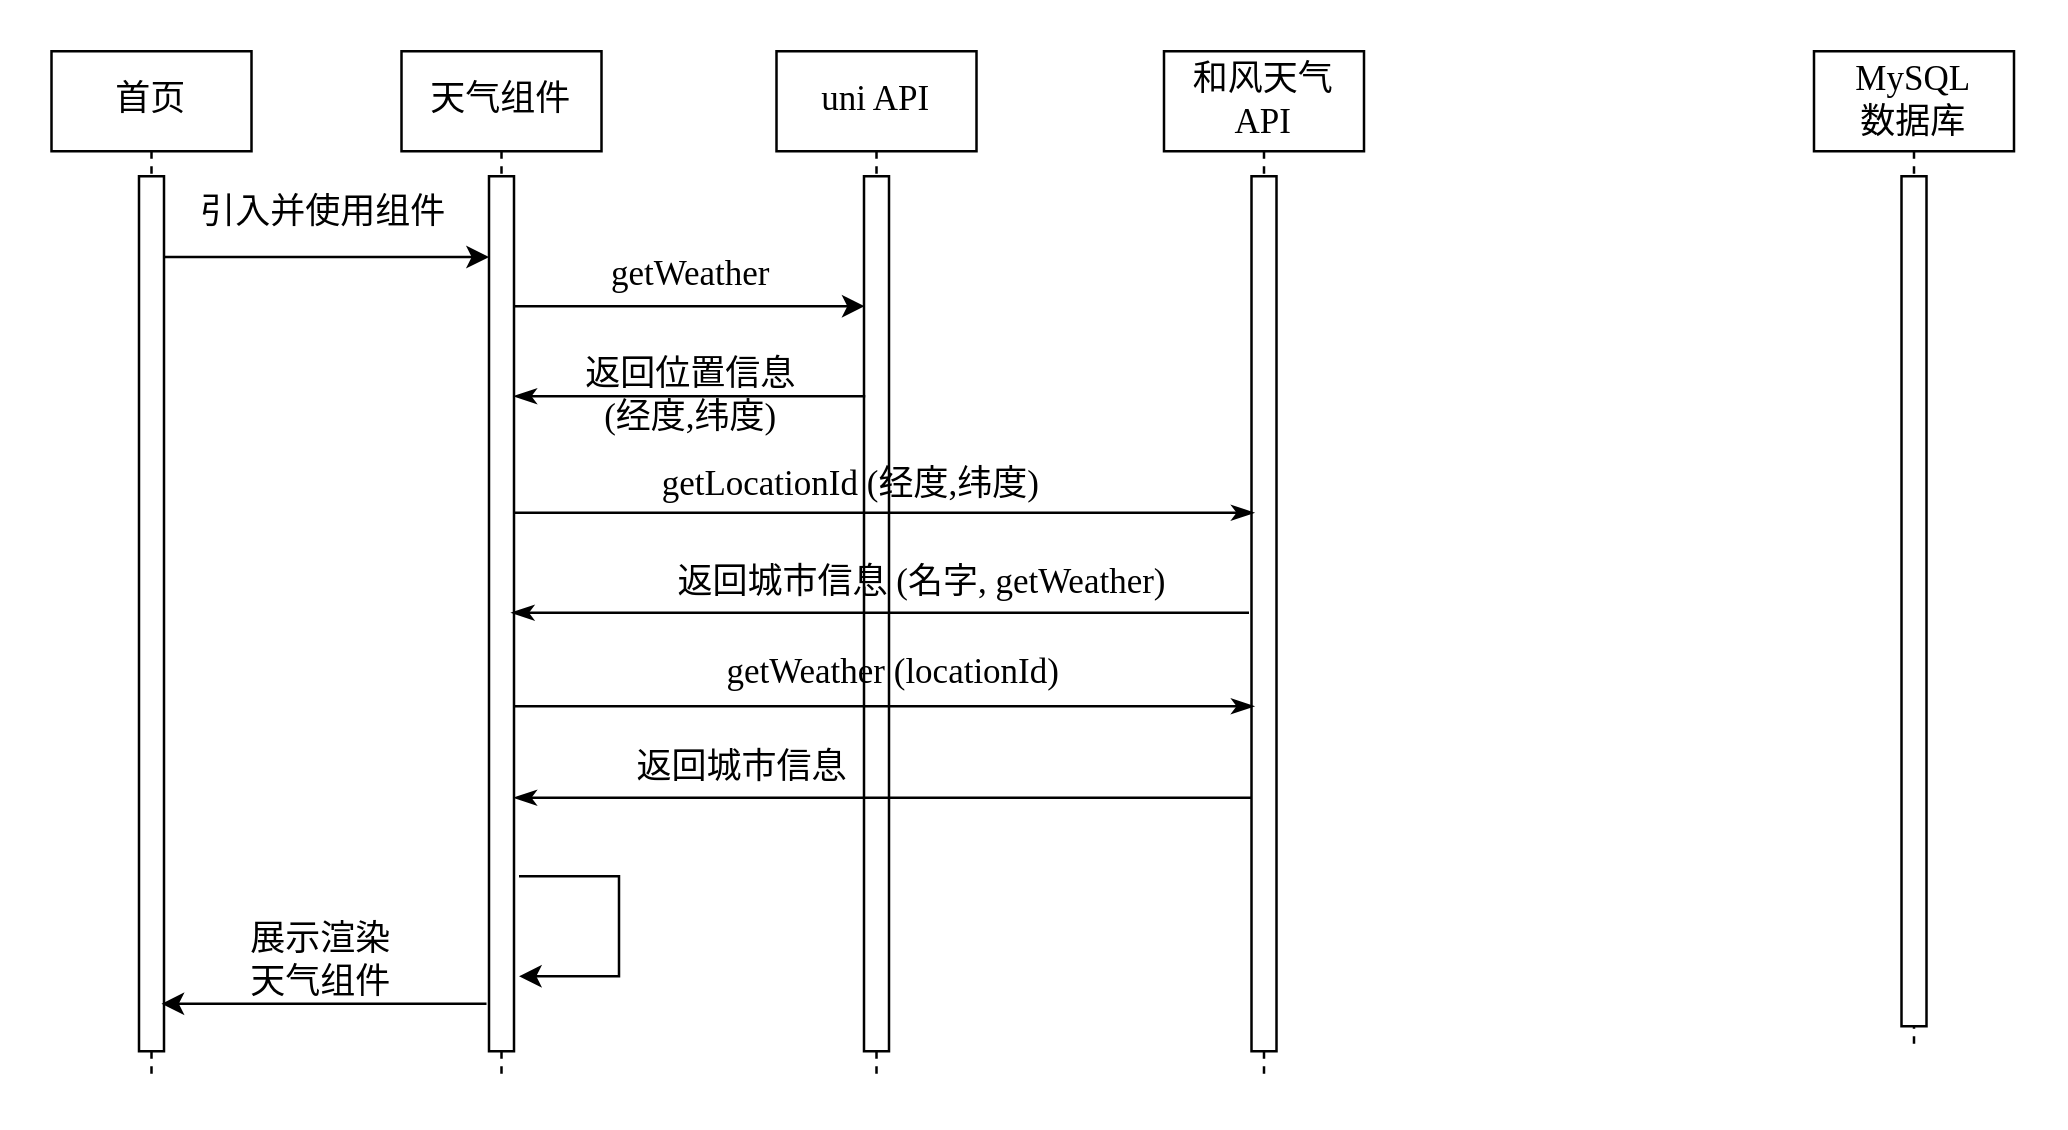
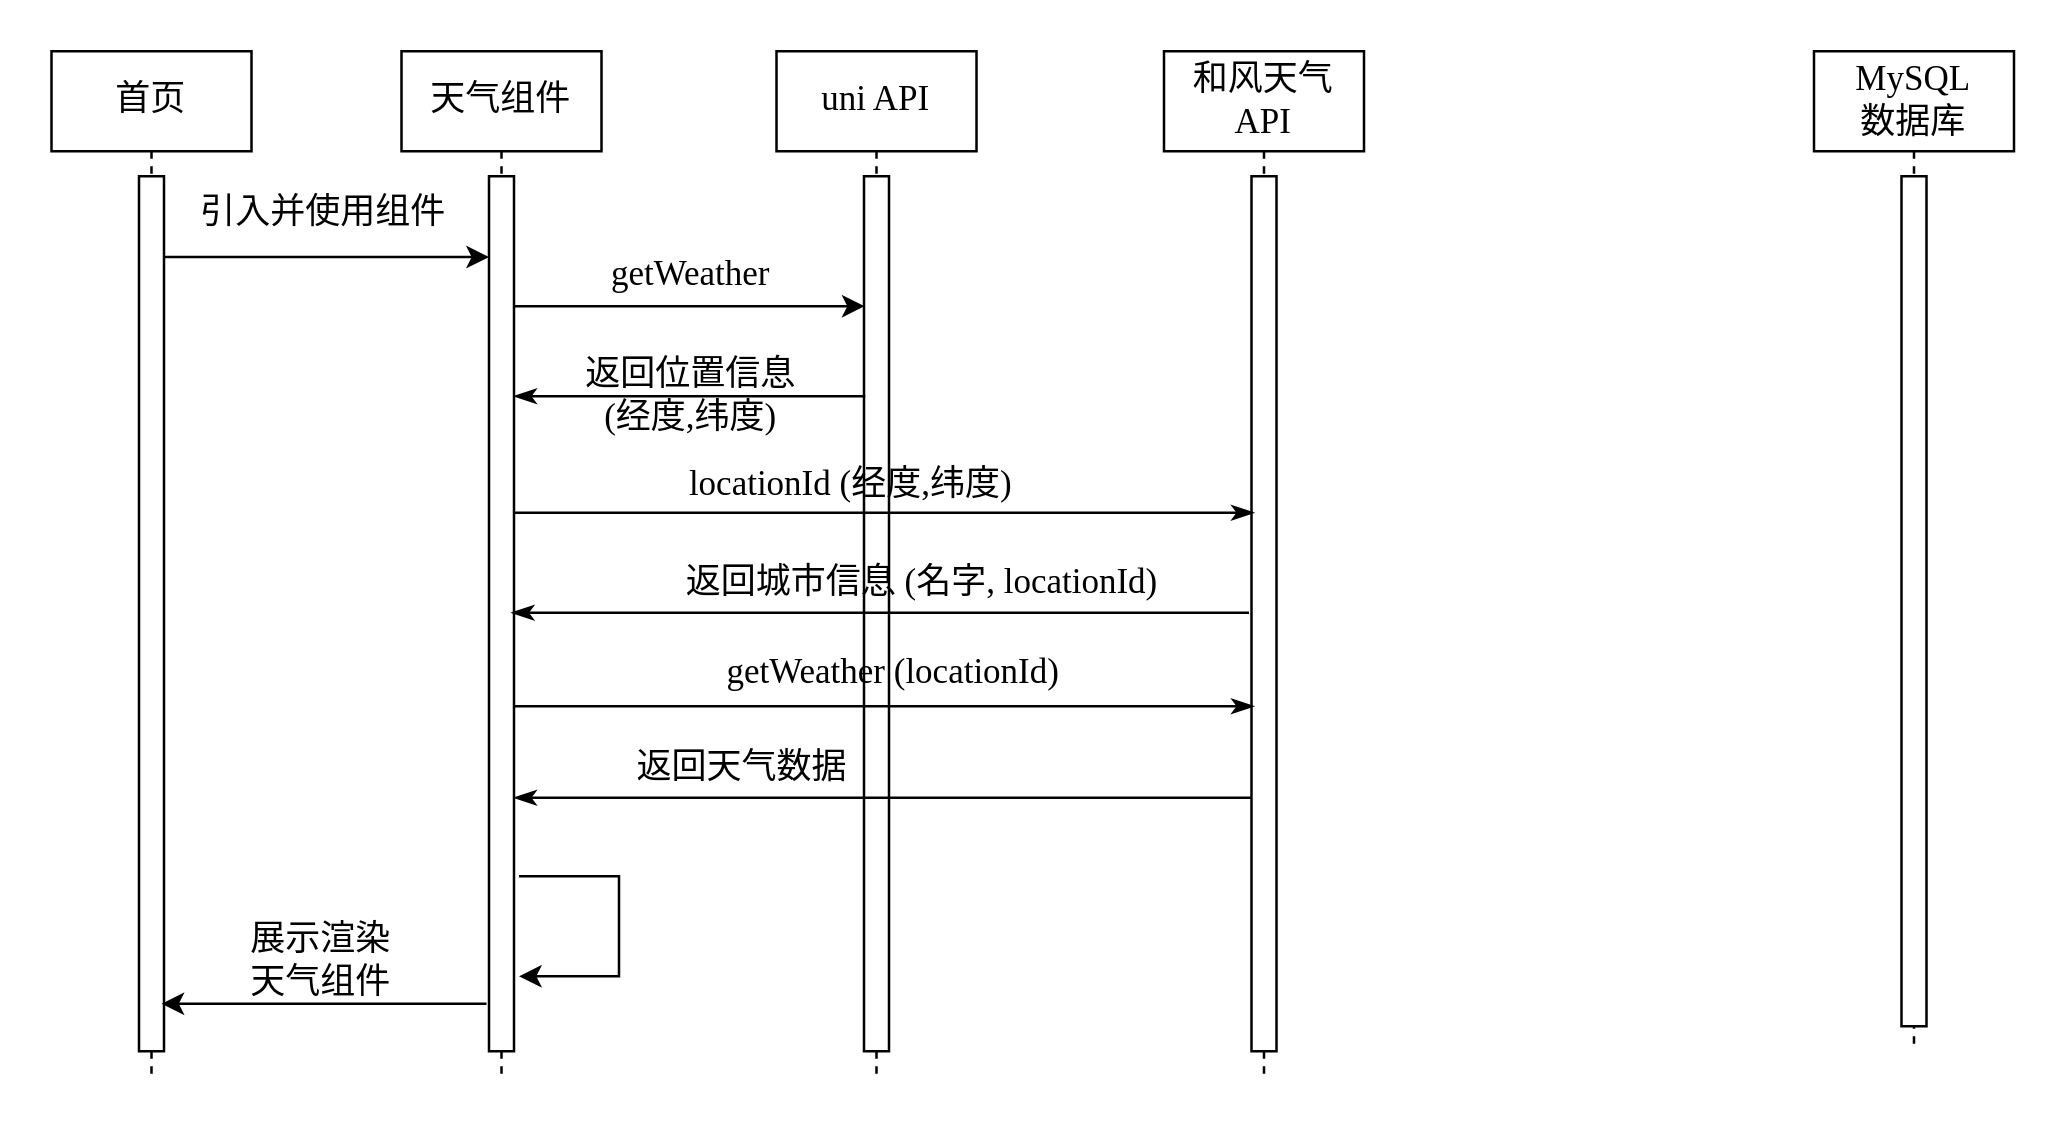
  <mxCell id="0" />
  <mxCell id="1" parent="0" />
  <mxCell id="2" value="首页" style="shape=umlLifeline;perimeter=lifelinePerimeter;whiteSpace=wrap;html=1;container=1;dropTarget=0;collapsible=0;recursiveResize=0;outlineConnect=0;portConstraint=eastwest;newEdgeStyle={&quot;curved&quot;:0,&quot;rounded&quot;:0};fontFamily=宋体;fontSize=14;" parent="1" vertex="1"><mxGeometry x="20" y="20" width="80" height="410" as="geometry" /></mxCell>
  <mxCell id="3" value="" style="html=1;points=[[0,0,0,0,5],[0,1,0,0,-5],[1,0,0,0,5],[1,1,0,0,-5]];perimeter=orthogonalPerimeter;outlineConnect=0;targetShapes=umlLifeline;portConstraint=eastwest;newEdgeStyle={&quot;curved&quot;:0,&quot;rounded&quot;:0};fontFamily=宋体;fontSize=14;" parent="2" vertex="1"><mxGeometry x="35" y="50" width="10" height="350" as="geometry" /></mxCell>
  <mxCell id="4" value="天气组件" style="shape=umlLifeline;perimeter=lifelinePerimeter;whiteSpace=wrap;html=1;container=1;dropTarget=0;collapsible=0;recursiveResize=0;outlineConnect=0;portConstraint=eastwest;newEdgeStyle={&quot;curved&quot;:0,&quot;rounded&quot;:0};fontFamily=宋体;fontSize=14;" parent="1" vertex="1"><mxGeometry x="160" y="20" width="80" height="410" as="geometry" /></mxCell>
  <mxCell id="5" value="" style="html=1;points=[[0,0,0,0,5],[0,1,0,0,-5],[1,0,0,0,5],[1,1,0,0,-5]];perimeter=orthogonalPerimeter;outlineConnect=0;targetShapes=umlLifeline;portConstraint=eastwest;newEdgeStyle={&quot;curved&quot;:0,&quot;rounded&quot;:0};fontFamily=宋体;fontSize=14;" parent="4" vertex="1"><mxGeometry x="35" y="50" width="10" height="350" as="geometry" /></mxCell>
  <mxCell id="6" value="uni API" style="shape=umlLifeline;perimeter=lifelinePerimeter;whiteSpace=wrap;html=1;container=1;dropTarget=0;collapsible=0;recursiveResize=0;outlineConnect=0;portConstraint=eastwest;newEdgeStyle={&quot;curved&quot;:0,&quot;rounded&quot;:0};fontFamily=宋体;fontSize=14;" parent="1" vertex="1"><mxGeometry x="310" y="20" width="80" height="410" as="geometry" /></mxCell>
  <mxCell id="7" value="" style="html=1;points=[[0,0,0,0,5],[0,1,0,0,-5],[1,0,0,0,5],[1,1,0,0,-5]];perimeter=orthogonalPerimeter;outlineConnect=0;targetShapes=umlLifeline;portConstraint=eastwest;newEdgeStyle={&quot;curved&quot;:0,&quot;rounded&quot;:0};fontFamily=宋体;fontSize=14;" parent="6" vertex="1"><mxGeometry x="35" y="50" width="10" height="350" as="geometry" /></mxCell>
  <mxCell id="8" value="和风天气API" style="shape=umlLifeline;perimeter=lifelinePerimeter;whiteSpace=wrap;html=1;container=1;dropTarget=0;collapsible=0;recursiveResize=0;outlineConnect=0;portConstraint=eastwest;newEdgeStyle={&quot;curved&quot;:0,&quot;rounded&quot;:0};fontFamily=宋体;fontSize=14;" parent="1" vertex="1"><mxGeometry x="465" y="20" width="80" height="410" as="geometry" /></mxCell>
  <mxCell id="9" value="" style="html=1;points=[[0,0,0,0,5],[0,1,0,0,-5],[1,0,0,0,5],[1,1,0,0,-5]];perimeter=orthogonalPerimeter;outlineConnect=0;targetShapes=umlLifeline;portConstraint=eastwest;newEdgeStyle={&quot;curved&quot;:0,&quot;rounded&quot;:0};fontFamily=宋体;fontSize=14;" parent="8" vertex="1"><mxGeometry x="35" y="50" width="10" height="350" as="geometry" /></mxCell>
  <mxCell id="10" value="" style="group" parent="1" vertex="1" connectable="0"><mxGeometry x="65" y="72.31" width="130" height="30" as="geometry" /></mxCell>
  <mxCell id="11" value="" style="endArrow=classic;html=1;rounded=0;fontSize=14;fontFamily=宋体;" parent="10" edge="1"><mxGeometry width="50" height="50" relative="1" as="geometry"><mxPoint y="30" as="sourcePoint" /><mxPoint x="130" y="30" as="targetPoint" /></mxGeometry></mxCell>
  <mxCell id="12" value="&lt;div&gt;引入并使用组件&lt;/div&gt;" style="text;html=1;align=center;verticalAlign=middle;whiteSpace=wrap;rounded=0;fontSize=14;fontFamily=宋体;" parent="10" vertex="1"><mxGeometry x="9" width="110" height="26" as="geometry" /></mxCell>
  <mxCell id="13" value="MySQL&lt;div&gt;数据库&lt;/div&gt;" style="shape=umlLifeline;perimeter=lifelinePerimeter;whiteSpace=wrap;html=1;container=1;dropTarget=0;collapsible=0;recursiveResize=0;outlineConnect=0;portConstraint=eastwest;newEdgeStyle={&quot;curved&quot;:0,&quot;rounded&quot;:0};fontFamily=宋体;fontSize=14;" parent="1" vertex="1"><mxGeometry x="725" y="20" width="80" height="400" as="geometry" /></mxCell>
  <mxCell id="14" value="" style="html=1;points=[[0,0,0,0,5],[0,1,0,0,-5],[1,0,0,0,5],[1,1,0,0,-5]];perimeter=orthogonalPerimeter;outlineConnect=0;targetShapes=umlLifeline;portConstraint=eastwest;newEdgeStyle={&quot;curved&quot;:0,&quot;rounded&quot;:0};fontFamily=宋体;fontSize=14;" parent="13" vertex="1"><mxGeometry x="35" y="50" width="10" height="340" as="geometry" /></mxCell>
  <mxCell id="15" value="" style="group" parent="1" vertex="1" connectable="0"><mxGeometry x="204.75" y="90" width="140.5" height="55" as="geometry" /></mxCell>
  <mxCell id="16" value="" style="endArrow=classic;html=1;rounded=0;fontSize=14;fontFamily=宋体;" parent="15" edge="1"><mxGeometry width="50" height="50" relative="1" as="geometry"><mxPoint y="32" as="sourcePoint" /><mxPoint x="140.5" y="32" as="targetPoint" /></mxGeometry></mxCell>
  <mxCell id="17" value="getWeather" style="text;html=1;align=center;verticalAlign=middle;whiteSpace=wrap;rounded=0;fontSize=14;fontFamily=宋体;" parent="15" vertex="1"><mxGeometry x="16.25" y="7" width="110" height="26" as="geometry" /></mxCell>
  <mxCell id="18" value="" style="endArrow=classic;html=1;rounded=0;" parent="1" edge="1"><mxGeometry width="50" height="50" relative="1" as="geometry"><mxPoint x="207" y="350" as="sourcePoint" /><mxPoint x="207" y="390" as="targetPoint" /><Array as="points"><mxPoint x="247" y="350" /><mxPoint x="247" y="390" /><mxPoint x="227" y="390" /></Array></mxGeometry></mxCell>
  <mxCell id="19" value="" style="endArrow=none;html=1;rounded=0;startArrow=classicThin;startFill=1;endFill=1;" parent="1" edge="1"><mxGeometry width="50" height="50" relative="1" as="geometry"><mxPoint x="501" y="204.58" as="sourcePoint" /><mxPoint x="204.75" y="204.58" as="targetPoint" /></mxGeometry></mxCell>
  <mxCell id="20" value="" style="group" vertex="1" connectable="0" parent="1"><mxGeometry x="205" y="126" width="140.5" height="55" as="geometry" /></mxCell>
  <mxCell id="21" value="" style="endArrow=none;html=1;rounded=0;fontSize=14;fontFamily=宋体;startArrow=classicThin;startFill=1;" edge="1" parent="20"><mxGeometry width="50" height="50" relative="1" as="geometry"><mxPoint y="32" as="sourcePoint" /><mxPoint x="140.5" y="32" as="targetPoint" /></mxGeometry></mxCell>
  <mxCell id="22" value="返回位置信息&lt;div&gt;(经度,纬度)&lt;/div&gt;" style="text;html=1;align=center;verticalAlign=middle;whiteSpace=wrap;rounded=0;fontSize=14;fontFamily=宋体;" vertex="1" parent="20"><mxGeometry x="16.25" y="19" width="110" height="26" as="geometry" /></mxCell>
  <mxCell id="23" value="getWeather&amp;nbsp;&lt;span style=&quot;background-color: transparent; color: light-dark(rgb(0, 0, 0), rgb(255, 255, 255));&quot;&gt;(locationId)&lt;/span&gt;" style="text;html=1;align=center;verticalAlign=middle;whiteSpace=wrap;rounded=0;fontSize=14;fontFamily=宋体;" vertex="1" parent="1"><mxGeometry x="257" y="256" width="199.75" height="26" as="geometry" /></mxCell>
  <mxCell id="24" value="" style="endArrow=classicThin;html=1;rounded=0;startArrow=none;startFill=0;endFill=1;" edge="1" parent="1"><mxGeometry width="50" height="50" relative="1" as="geometry"><mxPoint x="499" y="244.58" as="sourcePoint" /><mxPoint x="204" y="244.58" as="targetPoint" /></mxGeometry></mxCell>
- <mxCell id="25" value="返回城市信息 (名字, getWeather)" style="text;html=1;align=center;verticalAlign=middle;whiteSpace=wrap;rounded=0;fontSize=14;fontFamily=宋体;" vertex="1" parent="1"><mxGeometry x="247" y="220" width="243" height="26" as="geometry" /></mxCell>
- <mxCell id="26" value="getLocationId&amp;nbsp;&lt;span style=&quot;background-color: transparent; color: light-dark(rgb(0, 0, 0), rgb(255, 255, 255));&quot;&gt;(经度,纬度)&lt;/span&gt;" style="text;html=1;align=center;verticalAlign=middle;whiteSpace=wrap;rounded=0;fontSize=14;fontFamily=宋体;" vertex="1" parent="1"><mxGeometry x="240" y="181" width="199.75" height="26" as="geometry" /></mxCell>
+ <mxCell id="25" value="返回城市信息 (名字, locationId)" style="text;html=1;align=center;verticalAlign=middle;whiteSpace=wrap;rounded=0;fontSize=14;fontFamily=宋体;" vertex="1" parent="1"><mxGeometry x="247" y="220" width="243" height="26" as="geometry" /></mxCell>
+ <mxCell id="26" value="locationId&amp;nbsp;&lt;span style=&quot;background-color: transparent; color: light-dark(rgb(0, 0, 0), rgb(255, 255, 255));&quot;&gt;(经度,纬度)&lt;/span&gt;" style="text;html=1;align=center;verticalAlign=middle;whiteSpace=wrap;rounded=0;fontSize=14;fontFamily=宋体;" vertex="1" parent="1"><mxGeometry x="240" y="181" width="199.75" height="26" as="geometry" /></mxCell>
  <mxCell id="27" value="" style="endArrow=none;html=1;rounded=0;startArrow=classicThin;startFill=1;endFill=1;" edge="1" parent="1"><mxGeometry width="50" height="50" relative="1" as="geometry"><mxPoint x="501" y="282" as="sourcePoint" /><mxPoint x="204.75" y="282" as="targetPoint" /></mxGeometry></mxCell>
  <mxCell id="28" value="" style="endArrow=classicThin;html=1;rounded=0;startArrow=none;startFill=0;endFill=1;" edge="1" parent="1"><mxGeometry width="50" height="50" relative="1" as="geometry"><mxPoint x="500" y="318.58" as="sourcePoint" /><mxPoint x="205" y="318.58" as="targetPoint" /></mxGeometry></mxCell>
- <mxCell id="29" value="返回城市信息" style="text;html=1;align=center;verticalAlign=middle;whiteSpace=wrap;rounded=0;fontSize=14;fontFamily=宋体;" vertex="1" parent="1"><mxGeometry x="240" y="294" width="113" height="26" as="geometry" /></mxCell>
+ <mxCell id="29" value="返回天气数据" style="text;html=1;align=center;verticalAlign=middle;whiteSpace=wrap;rounded=0;fontSize=14;fontFamily=宋体;" vertex="1" parent="1"><mxGeometry x="240" y="294" width="113" height="26" as="geometry" /></mxCell>
  <mxCell id="30" value="" style="group" vertex="1" connectable="0" parent="1"><mxGeometry x="64" y="371" width="130" height="30" as="geometry" /></mxCell>
  <mxCell id="31" value="" style="endArrow=none;html=1;rounded=0;fontSize=14;fontFamily=宋体;startArrow=classic;startFill=1;" edge="1" parent="30"><mxGeometry width="50" height="50" relative="1" as="geometry"><mxPoint y="30" as="sourcePoint" /><mxPoint x="130" y="30" as="targetPoint" /></mxGeometry></mxCell>
  <mxCell id="32" value="&lt;div&gt;展示渲染&lt;/div&gt;&lt;div&gt;天气组件&lt;/div&gt;" style="text;html=1;align=center;verticalAlign=middle;whiteSpace=wrap;rounded=0;fontSize=14;fontFamily=宋体;" vertex="1" parent="30"><mxGeometry x="9" width="110" height="26" as="geometry" /></mxCell>
